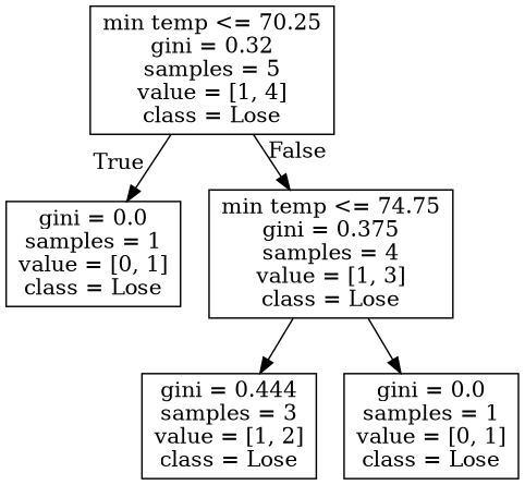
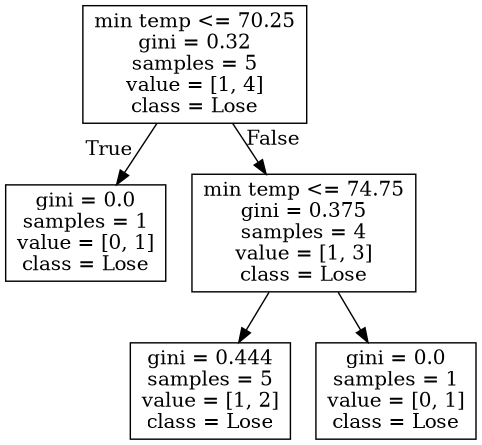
  digraph {
    node [shape=box]
    n1 [label="min temp <= 70.25\ngini = 0.32\nsamples = 5\nvalue = [1, 4]\nclass = Lose"]
    n2 [label="gini = 0.0\nsamples = 1\nvalue = [0, 1]\nclass = Lose"]
    n3 [label="min temp <= 74.75\ngini = 0.375\nsamples = 4\nvalue = [1, 3]\nclass = Lose"]
-   n4 [label="gini = 0.444\nsamples = 3\nvalue = [1, 2]\nclass = Lose"]
+   n4 [label="gini = 0.444\nsamples = 5\nvalue = [1, 2]\nclass = Lose"]
    n5 [label="gini = 0.0\nsamples = 1\nvalue = [0, 1]\nclass = Lose"]
    n1 -> n2 [headlabel=True labelangle=45 labeldistance=2.5]
    n1 -> n3 [headlabel=False labelangle=-45 labeldistance=2.5]
    n3 -> n4
    n3 -> n5
  }
